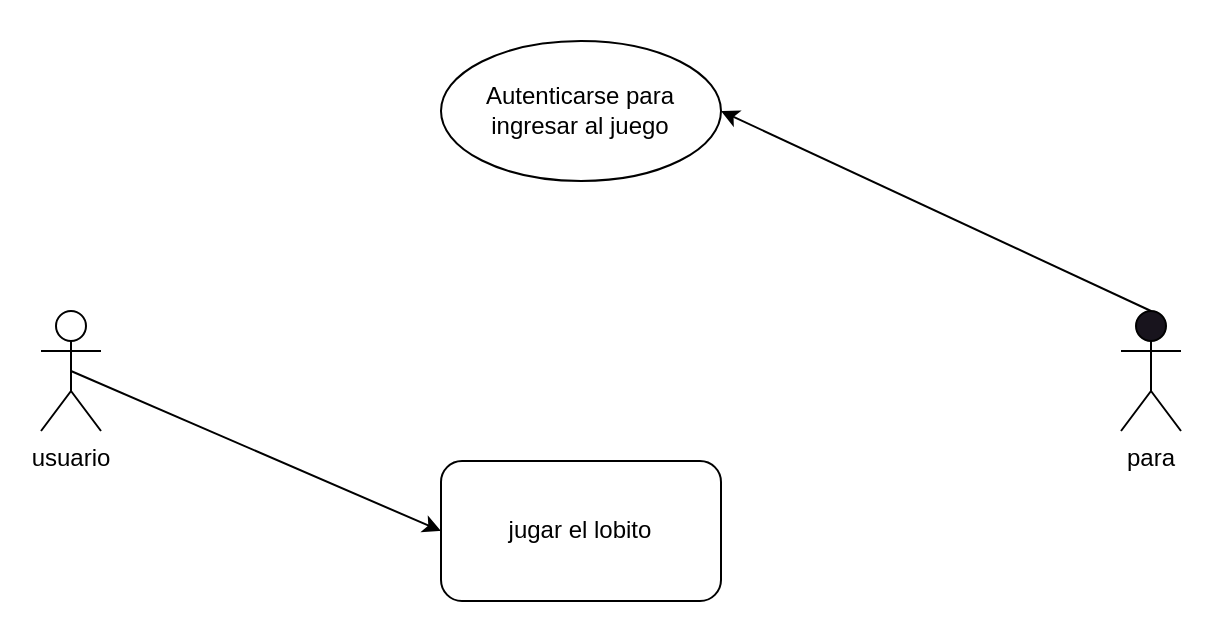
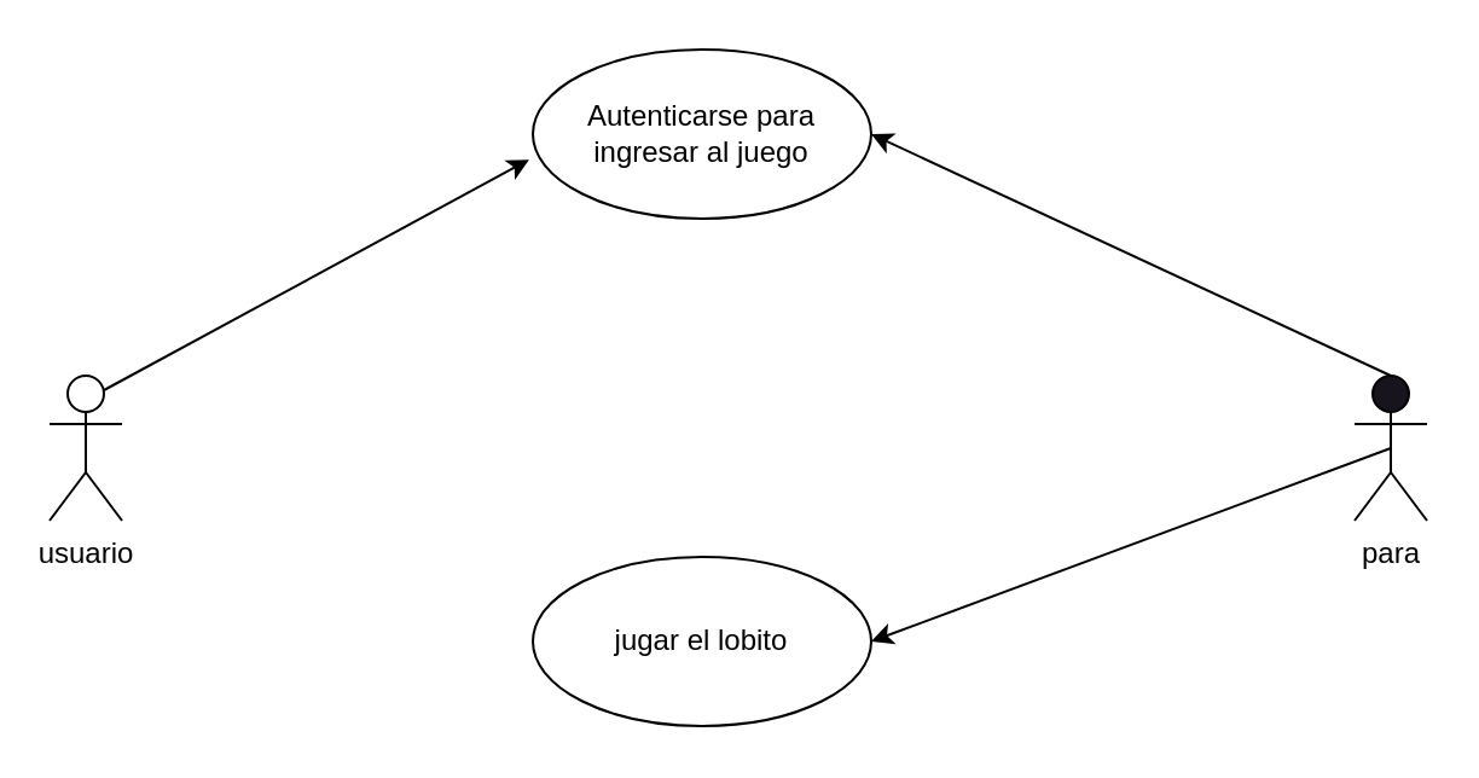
  <mxCell id="0" />
  <mxCell id="1" parent="0" />
- <mxCell id="2" style="edgeStyle=none;html=1;exitX=0.5;exitY=0.5;exitDx=0;exitDy=0;exitPerimeter=0;entryX=0;entryY=0.5;entryDx=0;entryDy=0;" parent="1" source="4" target="8" edge="1"><mxGeometry relative="1" as="geometry" /></mxCell>
+ <mxCell id="3" style="edgeStyle=none;html=1;exitX=0.75;exitY=0.1;exitDx=0;exitDy=0;exitPerimeter=0;entryX=-0.011;entryY=0.651;entryDx=0;entryDy=0;entryPerimeter=0;" parent="1" source="4" target="9" edge="1"><mxGeometry relative="1" as="geometry" /></mxCell>
  <mxCell id="4" value="usuario" style="shape=umlActor;verticalLabelPosition=bottom;verticalAlign=top;html=1;" parent="1" vertex="1"><mxGeometry x="20" y="155" width="30" height="60" as="geometry" /></mxCell>
+ <mxCell id="5" style="edgeStyle=none;html=1;exitX=0.5;exitY=0.5;exitDx=0;exitDy=0;exitPerimeter=0;entryX=1;entryY=0.5;entryDx=0;entryDy=0;" parent="1" source="7" target="8" edge="1"><mxGeometry relative="1" as="geometry" /></mxCell>
  <mxCell id="6" style="edgeStyle=none;html=1;exitX=0.5;exitY=0;exitDx=0;exitDy=0;exitPerimeter=0;entryX=1;entryY=0.5;entryDx=0;entryDy=0;" parent="1" source="7" target="9" edge="1"><mxGeometry relative="1" as="geometry" /></mxCell>
  <mxCell id="7" value="para" style="shape=umlActor;verticalLabelPosition=bottom;verticalAlign=top;html=1;fillColor=rgb(24, 20, 29);" parent="1" vertex="1"><mxGeometry x="560" y="155" width="30" height="60" as="geometry" /></mxCell>
- <mxCell id="8" value="jugar el lobito" style="whiteSpace=wrap;html=1;rounded=1;" parent="1" vertex="1"><mxGeometry x="220" y="230" width="140" height="70" as="geometry" /></mxCell>
+ <mxCell id="8" value="jugar el lobito" style="ellipse;whiteSpace=wrap;html=1;" parent="1" vertex="1"><mxGeometry x="220" y="230" width="140" height="70" as="geometry" /></mxCell>
  <mxCell id="9" value="Autenticarse para ingresar al juego" style="ellipse;whiteSpace=wrap;html=1;" parent="1" vertex="1"><mxGeometry x="220" y="20" width="140" height="70" as="geometry" /></mxCell>
